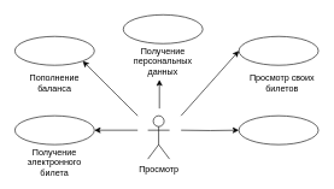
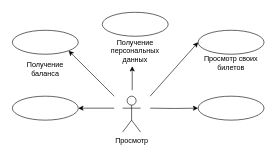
  <mxCell id="0" />
  <mxCell id="1" parent="0" />
  <mxCell id="2" style="edgeStyle=orthogonalEdgeStyle;rounded=0;orthogonalLoop=1;jettySize=auto;html=1;entryX=0;entryY=0.5;entryDx=0;entryDy=0;" edge="1" parent="1" target="4"><mxGeometry relative="1" as="geometry"><mxPoint x="250" y="180" as="sourcePoint" /></mxGeometry></mxCell>
  <mxCell id="3" value="Просмотр" style="shape=umlActor;verticalLabelPosition=bottom;verticalAlign=top;html=1;outlineConnect=0;" vertex="1" parent="1"><mxGeometry x="204" y="160" width="30" height="60" as="geometry" /></mxCell>
  <mxCell id="4" value="" style="ellipse;whiteSpace=wrap;html=1;" vertex="1" parent="1"><mxGeometry x="330" y="160" width="110" height="40" as="geometry" /></mxCell>
  <mxCell id="5" value="" style="ellipse;whiteSpace=wrap;html=1;" vertex="1" parent="1"><mxGeometry x="330" y="50" width="110" height="40" as="geometry" /></mxCell>
- <mxCell id="6" value="Просмотр своих билетов" style="text;html=1;strokeColor=none;fillColor=none;align=center;verticalAlign=middle;whiteSpace=wrap;rounded=0;" vertex="1" parent="1"><mxGeometry x="335" y="100" width="110" height="30" as="geometry" /></mxCell>
+ <mxCell id="6" value="Просмотр своих билетов" style="text;html=1;strokeColor=none;fillColor=none;align=center;verticalAlign=middle;whiteSpace=wrap;rounded=0;" vertex="1" parent="1"><mxGeometry x="330" y="90" width="110" height="30" as="geometry" /></mxCell>
  <mxCell id="7" value="" style="endArrow=classic;html=1;rounded=0;entryX=0;entryY=0.5;entryDx=0;entryDy=0;" edge="1" parent="1" target="5"><mxGeometry width="50" height="50" relative="1" as="geometry"><mxPoint x="250" y="160" as="sourcePoint" /><mxPoint x="200" y="50" as="targetPoint" /></mxGeometry></mxCell>
  <mxCell id="8" value="" style="ellipse;whiteSpace=wrap;html=1;" vertex="1" parent="1"><mxGeometry x="170" y="20" width="110" height="40" as="geometry" /></mxCell>
  <mxCell id="9" value="Получение персональных данных" style="text;html=1;strokeColor=none;fillColor=none;align=center;verticalAlign=middle;whiteSpace=wrap;rounded=0;" vertex="1" parent="1"><mxGeometry x="170" y="70" width="110" height="30" as="geometry" /></mxCell>
  <mxCell id="10" value="" style="endArrow=classic;html=1;rounded=0;" edge="1" parent="1"><mxGeometry width="50" height="50" relative="1" as="geometry"><mxPoint x="220" y="150" as="sourcePoint" /><mxPoint x="220" y="110" as="targetPoint" /></mxGeometry></mxCell>
  <mxCell id="11" value="" style="ellipse;whiteSpace=wrap;html=1;" vertex="1" parent="1"><mxGeometry x="20" y="50" width="110" height="40" as="geometry" /></mxCell>
- <mxCell id="12" value="Пополнение баланса" style="text;html=1;strokeColor=none;fillColor=none;align=center;verticalAlign=middle;whiteSpace=wrap;rounded=0;" vertex="1" parent="1"><mxGeometry x="20" y="100" width="110" height="30" as="geometry" /></mxCell>
+ <mxCell id="12" value="Получение баланса" style="text;html=1;strokeColor=none;fillColor=none;align=center;verticalAlign=middle;whiteSpace=wrap;rounded=0;" vertex="1" parent="1"><mxGeometry x="20" y="100" width="110" height="30" as="geometry" /></mxCell>
  <mxCell id="13" value="" style="endArrow=classic;html=1;rounded=0;entryX=1;entryY=1;entryDx=0;entryDy=0;" edge="1" parent="1" target="11"><mxGeometry width="50" height="50" relative="1" as="geometry"><mxPoint x="190" y="160" as="sourcePoint" /><mxPoint x="80" y="240" as="targetPoint" /></mxGeometry></mxCell>
  <mxCell id="14" value="" style="ellipse;whiteSpace=wrap;html=1;" vertex="1" parent="1"><mxGeometry x="20" y="160" width="110" height="40" as="geometry" /></mxCell>
- <mxCell id="15" value="Получение электронного билета" style="text;html=1;strokeColor=none;fillColor=none;align=center;verticalAlign=middle;whiteSpace=wrap;rounded=0;" vertex="1" parent="1"><mxGeometry x="20" y="210" width="110" height="30" as="geometry" /></mxCell>
  <mxCell id="16" value="" style="endArrow=classic;html=1;rounded=0;entryX=1;entryY=0.5;entryDx=0;entryDy=0;" edge="1" parent="1" target="14"><mxGeometry width="50" height="50" relative="1" as="geometry"><mxPoint x="190" y="180" as="sourcePoint" /><mxPoint x="140" y="180" as="targetPoint" /></mxGeometry></mxCell>
